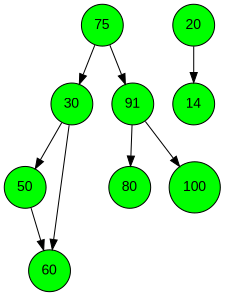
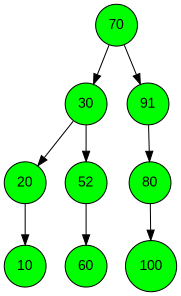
  digraph {
    fontname="Liberation Sans"
    node [fillcolor=green fontname="Liberation Sans" shape=circle style=filled]
    edge [fontname="Liberation Sans"]
-   70 [label=75]
+   70
    30
    n3 [label=91]
    20
-   50
+   50 [label=52]
    80
    100
-   10 [label=14]
+   10
    60
    70 -> 30
    70 -> n3
-   30 -> 60
+   30 -> 20
    30 -> 50
    n3 -> 80
-   n3 -> 100
+   80 -> 100
    20 -> 10
    50 -> 60
  }
